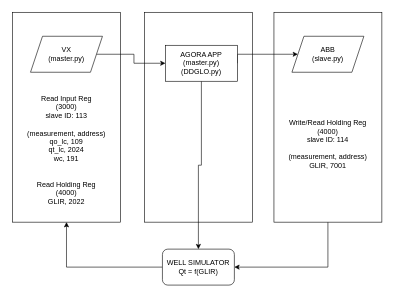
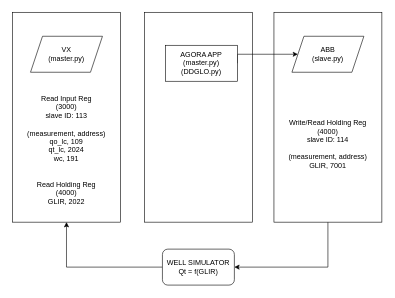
  <mxCell id="0" />
  <mxCell id="1" parent="0" />
  <mxCell id="2" value="" style="rounded=0;whiteSpace=wrap;html=1;" vertex="1" parent="1"><mxGeometry x="20" y="20" width="180" height="350" as="geometry" /></mxCell>
  <mxCell id="3" value="" style="rounded=0;whiteSpace=wrap;html=1;" vertex="1" parent="1"><mxGeometry x="240" y="20" width="180" height="350" as="geometry" /></mxCell>
  <mxCell id="4" style="edgeStyle=orthogonalEdgeStyle;rounded=0;orthogonalLoop=1;jettySize=auto;html=1;exitX=0.5;exitY=1;exitDx=0;exitDy=0;entryX=1;entryY=0.5;entryDx=0;entryDy=0;" edge="1" parent="1" source="5" target="15"><mxGeometry relative="1" as="geometry" /></mxCell>
  <mxCell id="5" value="" style="rounded=0;whiteSpace=wrap;html=1;" vertex="1" parent="1"><mxGeometry x="456" y="20" width="180" height="350" as="geometry" /></mxCell>
  <mxCell id="6" style="edgeStyle=orthogonalEdgeStyle;rounded=0;orthogonalLoop=1;jettySize=auto;html=1;exitX=1;exitY=0.5;exitDx=0;exitDy=0;entryX=0;entryY=0.5;entryDx=0;entryDy=0;" edge="1" parent="1" source="8" target="11"><mxGeometry relative="1" as="geometry"><Array as="points"><mxPoint x="396" y="90" /><mxPoint x="396" y="90" /></Array></mxGeometry></mxCell>
- <mxCell id="7" style="edgeStyle=orthogonalEdgeStyle;rounded=0;orthogonalLoop=1;jettySize=auto;html=1;exitX=0.5;exitY=1;exitDx=0;exitDy=0;entryX=0.5;entryY=0;entryDx=0;entryDy=0;" edge="1" parent="1" source="8" target="15"><mxGeometry relative="1" as="geometry" /></mxCell>
  <mxCell id="8" value="AGORA APP&lt;br&gt;(master.py)&lt;br&gt;(DDGLO.py)" style="rounded=0;whiteSpace=wrap;html=1;" vertex="1" parent="1"><mxGeometry x="275" y="75" width="120" height="60" as="geometry" /></mxCell>
- <mxCell id="9" style="edgeStyle=orthogonalEdgeStyle;rounded=0;orthogonalLoop=1;jettySize=auto;html=1;exitX=1;exitY=0.5;exitDx=0;exitDy=0;entryX=0;entryY=0.5;entryDx=0;entryDy=0;" edge="1" parent="1" source="10" target="8"><mxGeometry relative="1" as="geometry" /></mxCell>
  <mxCell id="10" value="VX&lt;br&gt;(master.py)" style="shape=parallelogram;perimeter=parallelogramPerimeter;whiteSpace=wrap;html=1;fixedSize=1;" vertex="1" parent="1"><mxGeometry x="50" y="60" width="120" height="60" as="geometry" /></mxCell>
  <mxCell id="11" value="ABB&lt;br&gt;(slave.py)" style="shape=parallelogram;perimeter=parallelogramPerimeter;whiteSpace=wrap;html=1;fixedSize=1;" vertex="1" parent="1"><mxGeometry x="486" y="60" width="120" height="60" as="geometry" /></mxCell>
  <mxCell id="12" value="Read Input Reg&lt;br&gt;(3000)&lt;br&gt;slave ID: 113&lt;br&gt;&lt;br&gt;(measurement, address)&lt;br&gt;qo_lc, 109&lt;br&gt;qt_lc, 2024&lt;br&gt;wc, 191&lt;br&gt;&lt;br&gt;&lt;br&gt;Read Holding Reg&lt;br&gt;(4000)&lt;br&gt;GLIR, 2022" style="text;html=1;strokeColor=none;fillColor=none;align=center;verticalAlign=middle;whiteSpace=wrap;rounded=0;" vertex="1" parent="1"><mxGeometry x="34" y="150" width="152" height="200" as="geometry" /></mxCell>
  <mxCell id="13" value="Write/Read Holding Reg&lt;br&gt;(4000)&lt;br&gt;slave ID: 114&lt;br&gt;&lt;br&gt;(measurement, address)&lt;br&gt;GLIR, 7001" style="text;html=1;strokeColor=none;fillColor=none;align=center;verticalAlign=middle;whiteSpace=wrap;rounded=0;" vertex="1" parent="1"><mxGeometry x="470" y="140" width="152" height="200" as="geometry" /></mxCell>
  <mxCell id="14" style="edgeStyle=orthogonalEdgeStyle;rounded=0;orthogonalLoop=1;jettySize=auto;html=1;exitX=0;exitY=0.5;exitDx=0;exitDy=0;entryX=0.5;entryY=1;entryDx=0;entryDy=0;" edge="1" parent="1" source="15" target="2"><mxGeometry relative="1" as="geometry" /></mxCell>
  <mxCell id="15" value="WELL SIMULATOR&lt;br&gt;Qt = f(GLIR)" style="whiteSpace=wrap;html=1;rounded=1;" vertex="1" parent="1"><mxGeometry x="270" y="415" width="120" height="60" as="geometry" /></mxCell>
